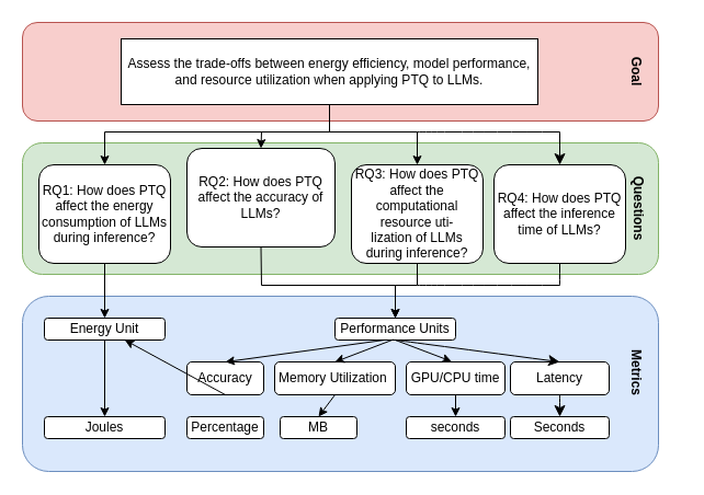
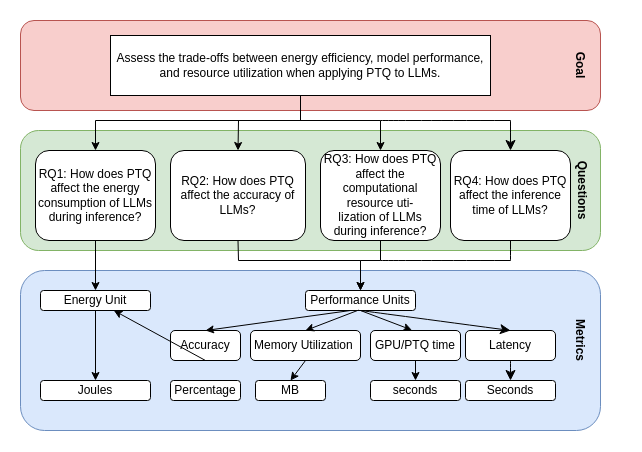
  <mxCell id="0" />
  <mxCell id="1" parent="0" />
  <mxCell id="2" value="" style="rounded=1;whiteSpace=wrap;html=1;fillColor=#f8cecc;strokeColor=#b85450;" parent="1" vertex="1"><mxGeometry x="20" y="20" width="580" height="90" as="geometry" /></mxCell>
  <mxCell id="3" value="Assess the trade-offs between energy efficiency, model performance, and resource utilization when applying PTQ to LLMs." style="rounded=0;whiteSpace=wrap;html=1;" parent="1" vertex="1"><mxGeometry x="110" y="35" width="380" height="60" as="geometry" /></mxCell>
  <mxCell id="4" value="" style="rounded=1;whiteSpace=wrap;html=1;fillColor=#d5e8d4;strokeColor=#82b366;" parent="1" vertex="1"><mxGeometry x="20" y="130" width="580" height="120" as="geometry" /></mxCell>
  <mxCell id="5" value="&lt;div&gt;RQ1: How does PTQ affect the energy consumption of LLMs&lt;/div&gt;&lt;div&gt;during inference?&lt;/div&gt;" style="rounded=1;whiteSpace=wrap;html=1;" parent="1" vertex="1"><mxGeometry x="35" y="150" width="120" height="90" as="geometry" /></mxCell>
- <mxCell id="6" value="RQ2: How does PTQ affect the accuracy of LLMs?" style="rounded=1;whiteSpace=wrap;html=1;" parent="1" vertex="1"><mxGeometry x="170" y="135" width="135" height="90" as="geometry" /></mxCell>
+ <mxCell id="6" value="RQ2: How does PTQ affect the accuracy of LLMs?" style="rounded=1;whiteSpace=wrap;html=1;" parent="1" vertex="1"><mxGeometry x="170" y="150" width="135" height="90" as="geometry" /></mxCell>
  <mxCell id="7" value="RQ3:&amp;nbsp;&lt;span style=&quot;background-color: initial;&quot;&gt;How does PTQ affect the computational resource uti-&lt;/span&gt;&lt;div&gt;lization of LLMs during inference?&lt;/div&gt;" style="rounded=1;whiteSpace=wrap;html=1;" parent="1" vertex="1"><mxGeometry x="320" y="150" width="120" height="90" as="geometry" /></mxCell>
  <mxCell id="8" value="" style="rounded=1;whiteSpace=wrap;html=1;fillColor=#dae8fc;strokeColor=#6c8ebf;" parent="1" vertex="1"><mxGeometry x="20" y="270" width="580" height="160" as="geometry" /></mxCell>
  <mxCell id="9" value="" style="endArrow=classic;html=1;rounded=0;entryX=0.5;entryY=0;entryDx=0;entryDy=0;exitX=0.5;exitY=1;exitDx=0;exitDy=0;" parent="1" source="3" target="5" edge="1"><mxGeometry width="50" height="50" relative="1" as="geometry"><mxPoint x="-40" y="220" as="sourcePoint" /><mxPoint x="10" y="170" as="targetPoint" /><Array as="points"><mxPoint x="300" y="120" /><mxPoint x="95" y="120" /></Array></mxGeometry></mxCell>
  <mxCell id="10" value="" style="endArrow=classic;html=1;rounded=0;entryX=0.5;entryY=0;entryDx=0;entryDy=0;" parent="1" target="6" edge="1"><mxGeometry width="50" height="50" relative="1" as="geometry"><mxPoint x="238" y="120" as="sourcePoint" /><mxPoint x="270" y="130" as="targetPoint" /></mxGeometry></mxCell>
  <mxCell id="11" value="" style="endArrow=classic;html=1;rounded=0;entryX=0.5;entryY=0;entryDx=0;entryDy=0;" parent="1" target="7" edge="1"><mxGeometry width="50" height="50" relative="1" as="geometry"><mxPoint x="250" y="120" as="sourcePoint" /><mxPoint x="300" y="130" as="targetPoint" /><Array as="points"><mxPoint x="250" y="120" /><mxPoint x="380" y="120" /></Array></mxGeometry></mxCell>
  <mxCell id="12" value="Energy Unit" style="rounded=1;whiteSpace=wrap;html=1;" parent="1" vertex="1"><mxGeometry x="40" y="290" width="110" height="20" as="geometry" /></mxCell>
  <mxCell id="13" value="Joules" style="rounded=1;whiteSpace=wrap;html=1;" parent="1" vertex="1"><mxGeometry x="40" y="380" width="110" height="20" as="geometry" /></mxCell>
  <mxCell id="14" value="" style="endArrow=classic;html=1;rounded=0;exitX=0.5;exitY=1;exitDx=0;exitDy=0;entryX=0.5;entryY=0;entryDx=0;entryDy=0;" parent="1" source="5" target="12" edge="1"><mxGeometry width="50" height="50" relative="1" as="geometry"><mxPoint x="240" y="250" as="sourcePoint" /><mxPoint x="290" y="200" as="targetPoint" /></mxGeometry></mxCell>
  <mxCell id="15" value="" style="endArrow=classic;html=1;rounded=0;exitX=0.5;exitY=1;exitDx=0;exitDy=0;entryX=0.5;entryY=0;entryDx=0;entryDy=0;" parent="1" source="12" target="13" edge="1"><mxGeometry width="50" height="50" relative="1" as="geometry"><mxPoint x="240" y="250" as="sourcePoint" /><mxPoint x="290" y="200" as="targetPoint" /></mxGeometry></mxCell>
  <mxCell id="16" value="Performance Units" style="rounded=1;whiteSpace=wrap;html=1;" parent="1" vertex="1"><mxGeometry x="305" y="290" width="110" height="20" as="geometry" /></mxCell>
  <mxCell id="17" value="Memory Utilization&amp;nbsp;" style="rounded=1;whiteSpace=wrap;html=1;" parent="1" vertex="1"><mxGeometry x="250" y="330" width="110" height="30" as="geometry" /></mxCell>
  <mxCell id="18" value="Accuracy" style="rounded=1;whiteSpace=wrap;html=1;" parent="1" vertex="1"><mxGeometry x="170" y="330" width="70" height="30" as="geometry" /></mxCell>
- <mxCell id="19" value="GPU/CPU time" style="rounded=1;whiteSpace=wrap;html=1;" parent="1" vertex="1"><mxGeometry x="370" y="330" width="90" height="30" as="geometry" /></mxCell>
+ <mxCell id="19" value="GPU/PTQ time" style="rounded=1;whiteSpace=wrap;html=1;" parent="1" vertex="1"><mxGeometry x="370" y="330" width="90" height="30" as="geometry" /></mxCell>
  <mxCell id="20" value="&lt;font style=&quot;font-size: 12px;&quot;&gt;Percentage&lt;/font&gt;" style="rounded=1;whiteSpace=wrap;html=1;" parent="1" vertex="1"><mxGeometry x="170" y="380" width="70" height="20" as="geometry" /></mxCell>
  <mxCell id="21" value="seconds" style="rounded=1;whiteSpace=wrap;html=1;" parent="1" vertex="1"><mxGeometry x="370" y="380" width="90" height="20" as="geometry" /></mxCell>
  <mxCell id="22" value="&lt;font style=&quot;font-size: 12px;&quot;&gt;MB&lt;/font&gt;" style="rounded=1;whiteSpace=wrap;html=1;" parent="1" vertex="1"><mxGeometry x="255" y="380" width="70" height="20" as="geometry" /></mxCell>
  <mxCell id="23" value="" style="endArrow=classic;html=1;rounded=0;entryX=0.5;entryY=0;entryDx=0;entryDy=0;exitX=0.5;exitY=1;exitDx=0;exitDy=0;" parent="1" source="7" target="16" edge="1"><mxGeometry width="50" height="50" relative="1" as="geometry"><mxPoint x="240" y="290" as="sourcePoint" /><mxPoint x="290" y="240" as="targetPoint" /><Array as="points"><mxPoint x="380" y="260" /><mxPoint x="360" y="260" /></Array></mxGeometry></mxCell>
  <mxCell id="24" value="" style="endArrow=classic;html=1;rounded=0;exitX=0.5;exitY=1;exitDx=0;exitDy=0;entryX=0.5;entryY=0;entryDx=0;entryDy=0;" parent="1" source="6" target="16" edge="1"><mxGeometry width="50" height="50" relative="1" as="geometry"><mxPoint x="240" y="290" as="sourcePoint" /><mxPoint x="310" y="290" as="targetPoint" /><Array as="points"><mxPoint x="238" y="260" /><mxPoint x="360" y="260" /></Array></mxGeometry></mxCell>
  <mxCell id="25" value="" style="endArrow=classic;html=1;rounded=0;exitX=0.5;exitY=1;exitDx=0;exitDy=0;" parent="1" source="18" target="12" edge="1"><mxGeometry width="50" height="50" relative="1" as="geometry"><mxPoint x="210" y="360" as="sourcePoint" /><mxPoint x="260" y="310" as="targetPoint" /></mxGeometry></mxCell>
  <mxCell id="26" value="" style="endArrow=classic;html=1;rounded=0;entryX=0.5;entryY=0;entryDx=0;entryDy=0;exitX=0.483;exitY=0.979;exitDx=0;exitDy=0;exitPerimeter=0;" parent="1" source="16" target="17" edge="1"><mxGeometry width="50" height="50" relative="1" as="geometry"><mxPoint x="310" y="310" as="sourcePoint" /><mxPoint x="350" y="320" as="targetPoint" /></mxGeometry></mxCell>
  <mxCell id="27" value="" style="endArrow=classic;html=1;rounded=0;exitX=0.5;exitY=1;exitDx=0;exitDy=0;entryX=0.46;entryY=-0.014;entryDx=0;entryDy=0;entryPerimeter=0;" parent="1" source="16" target="19" edge="1"><mxGeometry width="50" height="50" relative="1" as="geometry"><mxPoint x="300" y="370" as="sourcePoint" /><mxPoint x="350" y="320" as="targetPoint" /></mxGeometry></mxCell>
  <mxCell id="28" value="" style="endArrow=classic;html=1;rounded=0;entryX=0.5;entryY=0;entryDx=0;entryDy=0;" parent="1" target="18" edge="1"><mxGeometry width="50" height="50" relative="1" as="geometry"><mxPoint x="350" y="310" as="sourcePoint" /><mxPoint x="310" y="320" as="targetPoint" /></mxGeometry></mxCell>
  <mxCell id="29" value="" style="endArrow=classic;html=1;rounded=0;exitX=0.5;exitY=1;exitDx=0;exitDy=0;entryX=0.5;entryY=0;entryDx=0;entryDy=0;" parent="1" source="17" target="22" edge="1"><mxGeometry width="50" height="50" relative="1" as="geometry"><mxPoint x="280" y="360" as="sourcePoint" /><mxPoint x="330" y="310" as="targetPoint" /></mxGeometry></mxCell>
  <mxCell id="30" value="" style="endArrow=classic;html=1;rounded=0;entryX=0.5;entryY=0;entryDx=0;entryDy=0;exitX=0.5;exitY=1;exitDx=0;exitDy=0;" parent="1" source="19" target="21" edge="1"><mxGeometry width="50" height="50" relative="1" as="geometry"><mxPoint x="330" y="360" as="sourcePoint" /><mxPoint x="380" y="310" as="targetPoint" /></mxGeometry></mxCell>
  <mxCell id="31" value="&lt;b&gt;Goal&lt;/b&gt;" style="text;html=1;align=center;verticalAlign=middle;whiteSpace=wrap;rounded=0;rotation=90;" parent="1" vertex="1"><mxGeometry x="550" y="45" width="60" height="40" as="geometry" /></mxCell>
  <mxCell id="32" value="&lt;b&gt;Questions&lt;/b&gt;&lt;div&gt;&lt;b&gt;&lt;br&gt;&lt;/b&gt;&lt;/div&gt;" style="text;html=1;align=center;verticalAlign=middle;whiteSpace=wrap;rounded=0;rotation=90;" parent="1" vertex="1"><mxGeometry x="530" y="170" width="90" height="40" as="geometry" /></mxCell>
  <mxCell id="33" value="&lt;div&gt;&lt;b&gt;Metrics&lt;/b&gt;&lt;/div&gt;" style="text;html=1;align=center;verticalAlign=middle;whiteSpace=wrap;rounded=0;rotation=90;" parent="1" vertex="1"><mxGeometry x="550" y="320" width="60" height="40" as="geometry" /></mxCell>
  <mxCell id="34" value="RQ4: How does PTQ affect the inference time of LLMs?" style="rounded=1;whiteSpace=wrap;html=1;" parent="1" vertex="1"><mxGeometry x="450" y="150" width="120" height="90" as="geometry" /></mxCell>
  <mxCell id="35" style="edgeStyle=none;curved=1;rounded=0;orthogonalLoop=1;jettySize=auto;html=1;exitX=0.5;exitY=1;exitDx=0;exitDy=0;entryX=0.5;entryY=0;entryDx=0;entryDy=0;fontSize=12;startSize=8;endSize=8;" parent="1" source="36" target="37" edge="1"><mxGeometry relative="1" as="geometry" /></mxCell>
  <mxCell id="36" value="Latency" style="rounded=1;whiteSpace=wrap;html=1;" parent="1" vertex="1"><mxGeometry x="465" y="330" width="90" height="30" as="geometry" /></mxCell>
  <mxCell id="37" value="&lt;font style=&quot;font-size: 12px;&quot;&gt;Seconds&lt;/font&gt;" style="rounded=1;whiteSpace=wrap;html=1;" parent="1" vertex="1"><mxGeometry x="465" y="380" width="90" height="20" as="geometry" /></mxCell>
  <mxCell id="38" value="" style="endArrow=none;html=1;rounded=0;fontSize=12;startSize=8;endSize=8;curved=1;" parent="1" edge="1"><mxGeometry width="50" height="50" relative="1" as="geometry"><mxPoint x="380" y="120" as="sourcePoint" /><mxPoint x="510" y="120" as="targetPoint" /></mxGeometry></mxCell>
  <mxCell id="39" value="" style="endArrow=classic;html=1;rounded=0;fontSize=12;startSize=8;endSize=8;curved=1;entryX=0.5;entryY=0;entryDx=0;entryDy=0;" parent="1" target="34" edge="1"><mxGeometry width="50" height="50" relative="1" as="geometry"><mxPoint x="510" y="120" as="sourcePoint" /><mxPoint x="470" y="190" as="targetPoint" /></mxGeometry></mxCell>
  <mxCell id="40" value="" style="endArrow=classic;html=1;rounded=0;fontSize=12;startSize=8;endSize=8;curved=1;entryX=0.5;entryY=0;entryDx=0;entryDy=0;exitX=0.5;exitY=1;exitDx=0;exitDy=0;" parent="1" source="16" target="36" edge="1"><mxGeometry width="50" height="50" relative="1" as="geometry"><mxPoint x="360" y="280" as="sourcePoint" /><mxPoint x="410" y="230" as="targetPoint" /></mxGeometry></mxCell>
  <mxCell id="41" value="" style="endArrow=none;html=1;rounded=0;fontSize=12;startSize=8;endSize=8;curved=1;entryX=0.5;entryY=1;entryDx=0;entryDy=0;" parent="1" target="34" edge="1"><mxGeometry width="50" height="50" relative="1" as="geometry"><mxPoint x="510" y="260" as="sourcePoint" /><mxPoint x="410" y="230" as="targetPoint" /></mxGeometry></mxCell>
  <mxCell id="42" value="" style="endArrow=none;html=1;rounded=0;fontSize=12;startSize=8;endSize=8;curved=1;" parent="1" edge="1"><mxGeometry width="50" height="50" relative="1" as="geometry"><mxPoint x="380" y="260" as="sourcePoint" /><mxPoint x="510" y="260" as="targetPoint" /></mxGeometry></mxCell>
